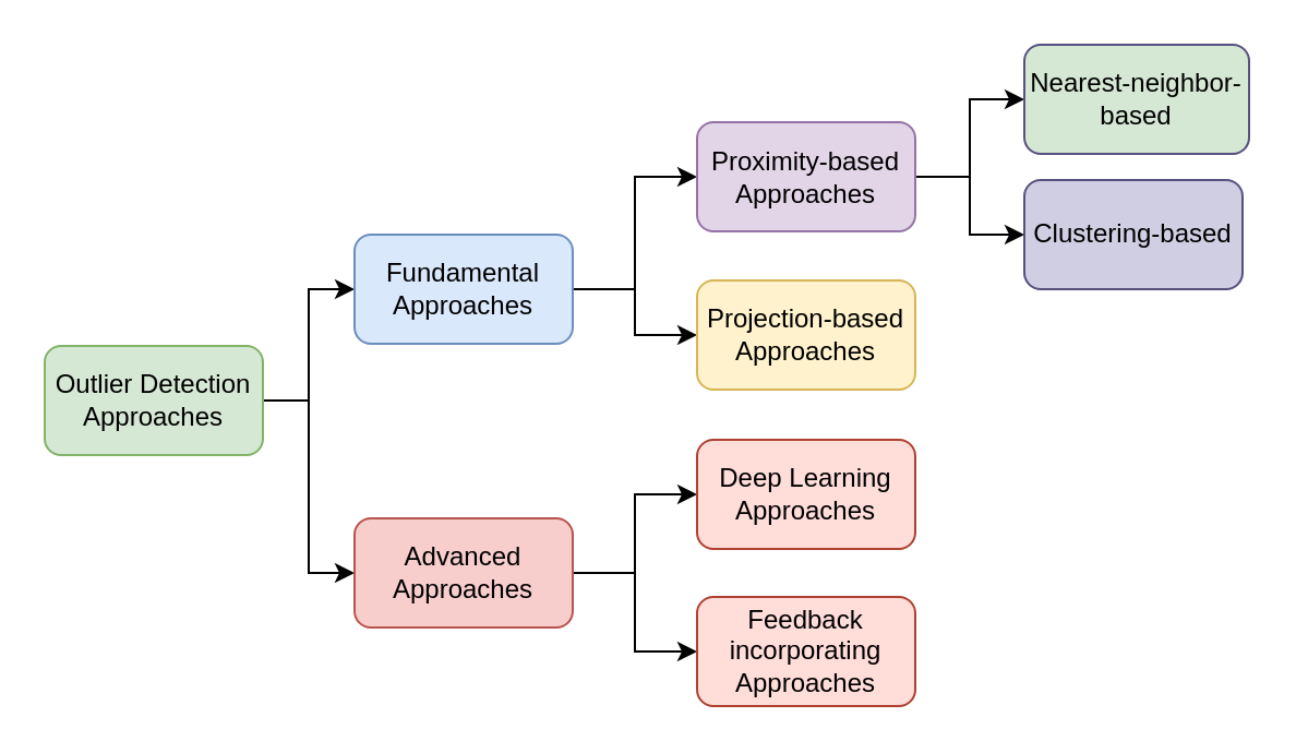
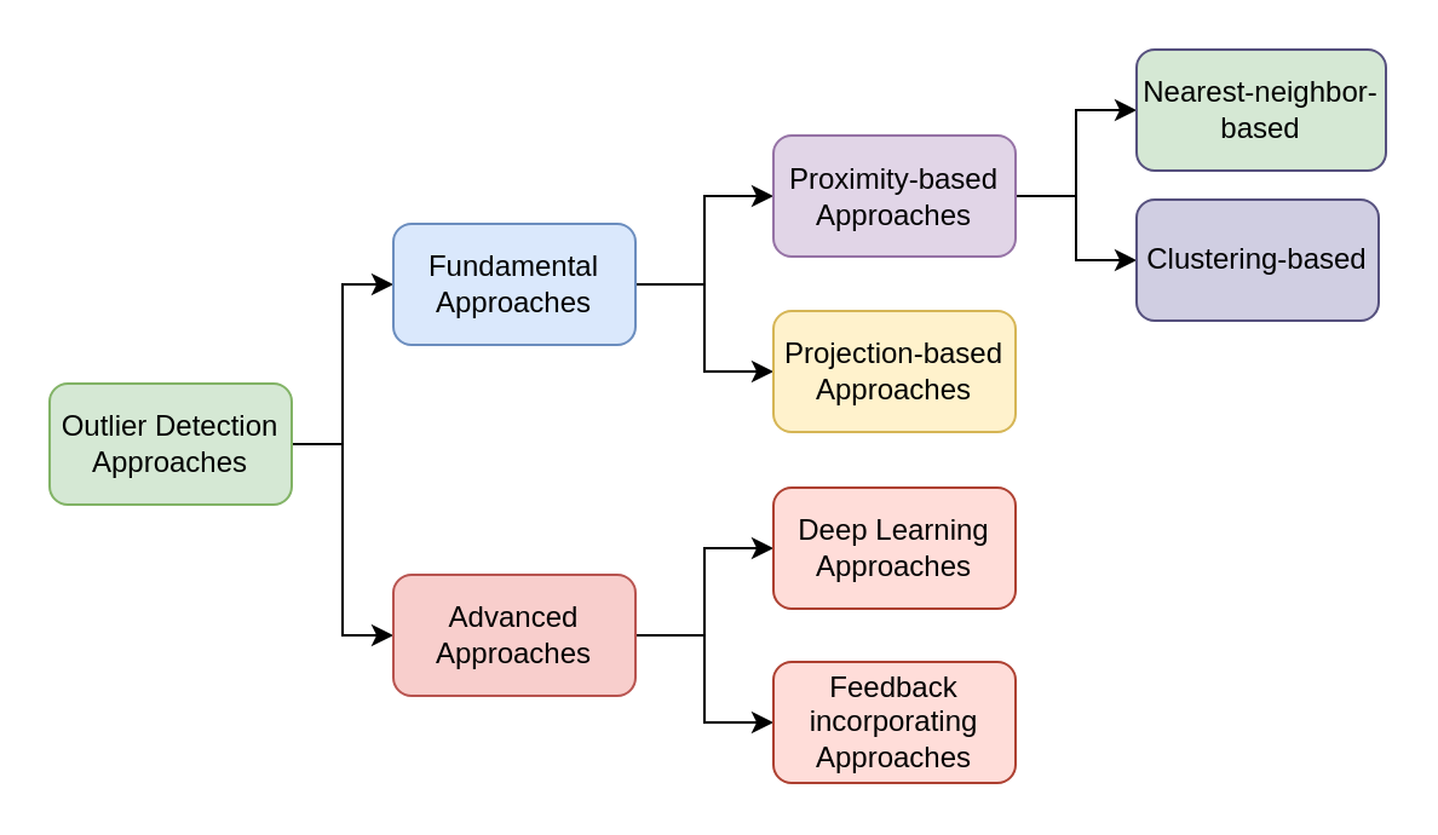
  <mxCell id="0" />
  <mxCell id="1" parent="0" />
  <mxCell id="2" style="edgeStyle=orthogonalEdgeStyle;rounded=0;orthogonalLoop=1;jettySize=auto;html=1;entryX=0;entryY=0.5;entryDx=0;entryDy=0;" parent="1" source="4" target="7" edge="1"><mxGeometry relative="1" as="geometry" /></mxCell>
  <mxCell id="3" style="edgeStyle=orthogonalEdgeStyle;rounded=0;orthogonalLoop=1;jettySize=auto;html=1;entryX=0;entryY=0.5;entryDx=0;entryDy=0;" parent="1" source="4" target="16" edge="1"><mxGeometry relative="1" as="geometry" /></mxCell>
  <mxCell id="4" value="Outlier Detection&lt;br&gt;Approaches" style="rounded=1;whiteSpace=wrap;html=1;fillColor=#d5e8d4;strokeColor=#82b366;" parent="1" vertex="1"><mxGeometry x="20" y="158" width="100" height="50" as="geometry" /></mxCell>
  <mxCell id="5" style="edgeStyle=orthogonalEdgeStyle;rounded=0;orthogonalLoop=1;jettySize=auto;html=1;entryX=0;entryY=0.5;entryDx=0;entryDy=0;" parent="1" source="7" target="10" edge="1"><mxGeometry relative="1" as="geometry" /></mxCell>
  <mxCell id="6" style="edgeStyle=orthogonalEdgeStyle;rounded=0;orthogonalLoop=1;jettySize=auto;html=1;entryX=0;entryY=0.5;entryDx=0;entryDy=0;" parent="1" source="7" target="11" edge="1"><mxGeometry relative="1" as="geometry" /></mxCell>
- <mxCell id="7" value="Fundamental&lt;br&gt;Approaches" style="rounded=1;whiteSpace=wrap;html=1;fillColor=#dae8fc;strokeColor=#6c8ebf;" parent="1" vertex="1"><mxGeometry x="162" y="107" width="100" height="50" as="geometry" /></mxCell>
+ <mxCell id="7" value="Fundamental&lt;br&gt;Approaches" style="rounded=1;whiteSpace=wrap;html=1;fillColor=#dae8fc;strokeColor=#6c8ebf;" parent="1" vertex="1"><mxGeometry x="162" y="92" width="100" height="50" as="geometry" /></mxCell>
  <mxCell id="8" style="edgeStyle=orthogonalEdgeStyle;rounded=0;orthogonalLoop=1;jettySize=auto;html=1;entryX=0;entryY=0.5;entryDx=0;entryDy=0;" parent="1" source="10" target="12" edge="1"><mxGeometry relative="1" as="geometry" /></mxCell>
  <mxCell id="9" style="edgeStyle=orthogonalEdgeStyle;rounded=0;orthogonalLoop=1;jettySize=auto;html=1;entryX=0;entryY=0.5;entryDx=0;entryDy=0;" parent="1" source="10" target="13" edge="1"><mxGeometry relative="1" as="geometry" /></mxCell>
  <mxCell id="10" value="Proximity-based&lt;br&gt;Approaches" style="rounded=1;whiteSpace=wrap;html=1;fillColor=#e1d5e7;strokeColor=#9673a6;" parent="1" vertex="1"><mxGeometry x="319" y="55.5" width="100" height="50" as="geometry" /></mxCell>
  <mxCell id="11" value="Projection-based&lt;br&gt;Approaches" style="rounded=1;whiteSpace=wrap;html=1;fillColor=#fff2cc;strokeColor=#d6b656;" parent="1" vertex="1"><mxGeometry x="319" y="128" width="100" height="50" as="geometry" /></mxCell>
  <mxCell id="12" value="Nearest-neighbor-&lt;br&gt;based" style="rounded=1;whiteSpace=wrap;html=1;fillColor=#d5e8d4;strokeColor=#56517e;" parent="1" vertex="1"><mxGeometry x="469" y="20" width="103" height="50" as="geometry" /></mxCell>
  <mxCell id="13" value="Clustering-based" style="rounded=1;whiteSpace=wrap;html=1;fillColor=#d0cee2;strokeColor=#56517e;" parent="1" vertex="1"><mxGeometry x="469" y="82" width="100" height="50" as="geometry" /></mxCell>
  <mxCell id="14" style="edgeStyle=orthogonalEdgeStyle;rounded=0;orthogonalLoop=1;jettySize=auto;html=1;entryX=0;entryY=0.5;entryDx=0;entryDy=0;" parent="1" source="16" target="17" edge="1"><mxGeometry relative="1" as="geometry" /></mxCell>
  <mxCell id="15" style="edgeStyle=orthogonalEdgeStyle;rounded=0;orthogonalLoop=1;jettySize=auto;html=1;entryX=0;entryY=0.5;entryDx=0;entryDy=0;" parent="1" source="16" target="18" edge="1"><mxGeometry relative="1" as="geometry" /></mxCell>
  <mxCell id="16" value="Advanced&lt;br&gt;Approaches" style="rounded=1;whiteSpace=wrap;html=1;fillColor=#f8cecc;strokeColor=#b85450;" parent="1" vertex="1"><mxGeometry x="162" y="237" width="100" height="50" as="geometry" /></mxCell>
  <mxCell id="17" value="Deep Learning Approaches" style="rounded=1;whiteSpace=wrap;html=1;strokeColor=#ae4132;fillColor=#FFDDD9;" parent="1" vertex="1"><mxGeometry x="319" y="201" width="100" height="50" as="geometry" /></mxCell>
  <mxCell id="18" value="Feedback incorporating&lt;br&gt;Approaches" style="rounded=1;whiteSpace=wrap;html=1;strokeColor=#ae4132;fillColor=#FFDDD9;" parent="1" vertex="1"><mxGeometry x="319" y="273" width="100" height="50" as="geometry" /></mxCell>
